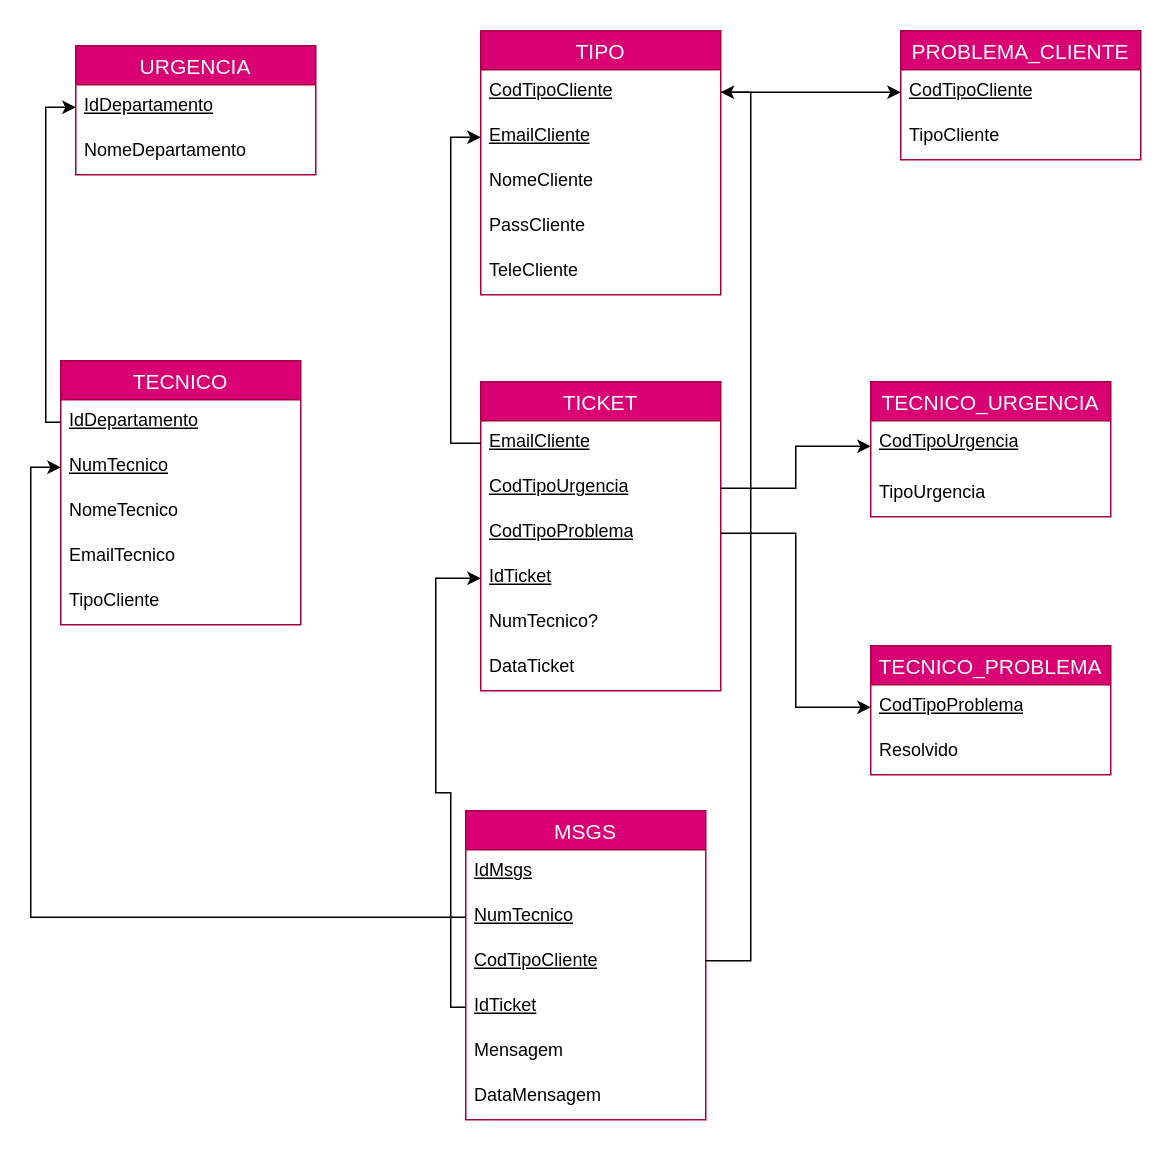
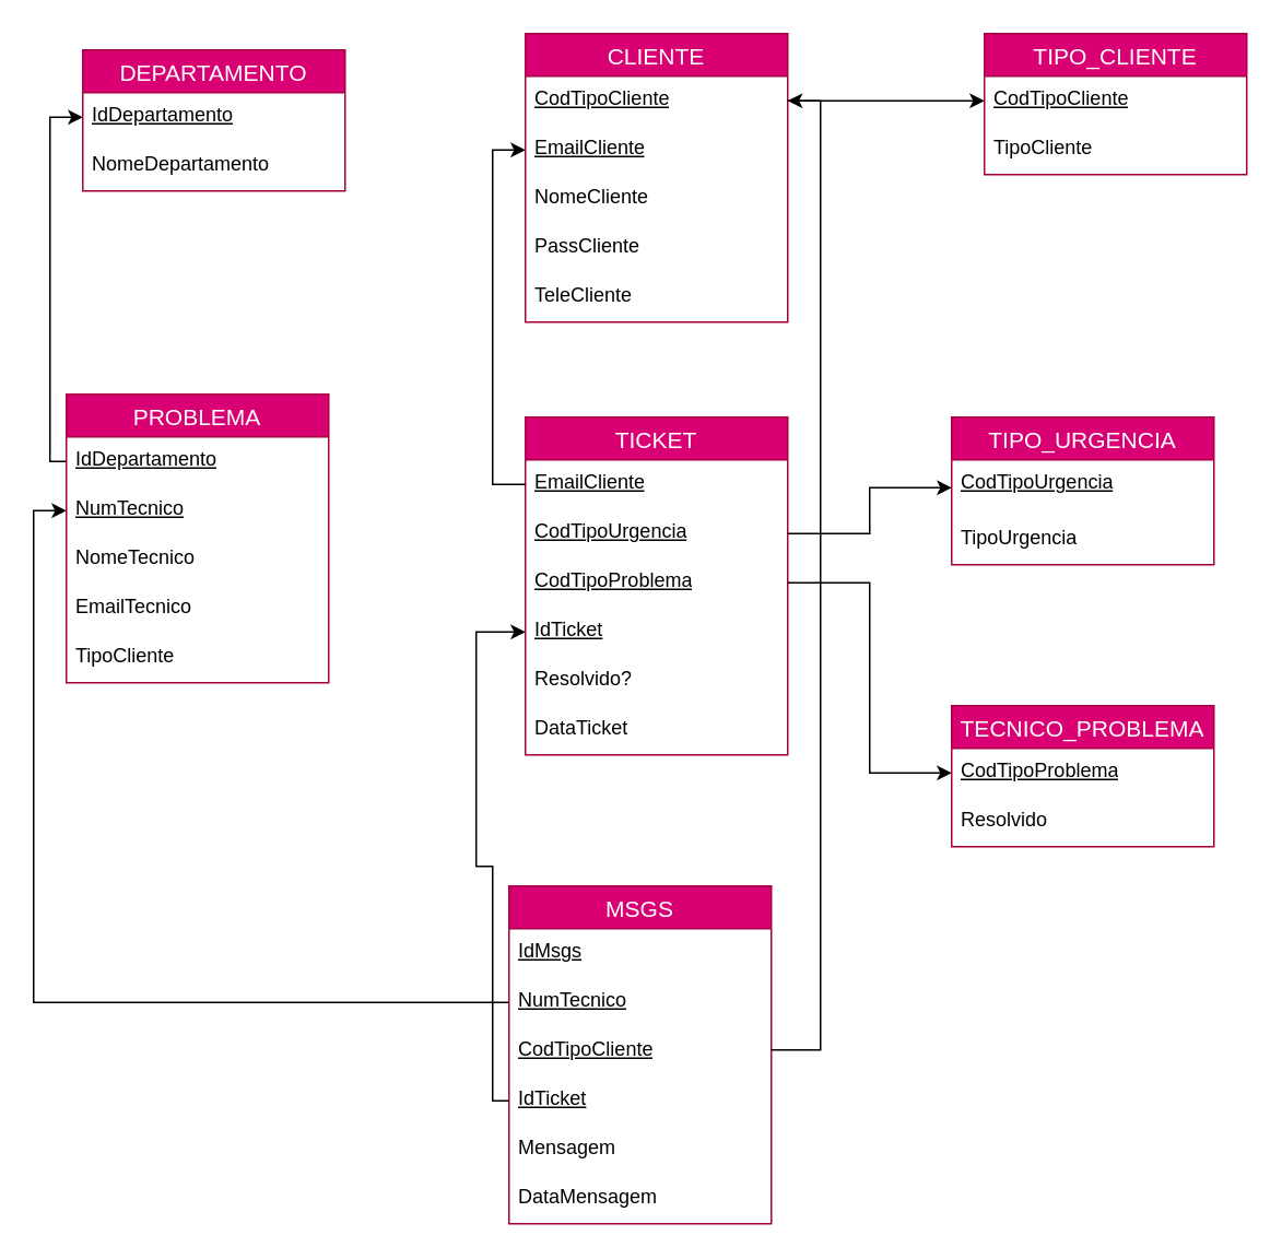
  <mxCell id="0" />
  <mxCell id="1" parent="0" />
- <mxCell id="2" value="URGENCIA" style="swimlane;fontStyle=0;childLayout=stackLayout;horizontal=1;startSize=26;horizontalStack=0;resizeParent=1;resizeParentMax=0;resizeLast=0;collapsible=1;marginBottom=0;align=center;fontSize=14;fillColor=#d80073;strokeColor=#A50040;fontColor=#ffffff;" parent="1" vertex="1"><mxGeometry x="50" y="30" width="160" height="86" as="geometry" /></mxCell>
+ <mxCell id="2" value="DEPARTAMENTO" style="swimlane;fontStyle=0;childLayout=stackLayout;horizontal=1;startSize=26;horizontalStack=0;resizeParent=1;resizeParentMax=0;resizeLast=0;collapsible=1;marginBottom=0;align=center;fontSize=14;fillColor=#d80073;strokeColor=#A50040;fontColor=#ffffff;" parent="1" vertex="1"><mxGeometry x="50" y="30" width="160" height="86" as="geometry" /></mxCell>
  <mxCell id="3" value="&lt;u style=&quot;text-align: center;&quot;&gt;IdDepartamento&lt;/u&gt;" style="text;fillColor=none;spacingLeft=4;spacingRight=4;overflow=hidden;rotatable=0;points=[[0,0.5],[1,0.5]];portConstraint=eastwest;fontSize=12;whiteSpace=wrap;html=1;" parent="2" vertex="1"><mxGeometry y="26" width="160" height="30" as="geometry" /></mxCell>
  <mxCell id="4" value="&lt;span style=&quot;text-align: center;&quot;&gt;NomeDepartamento&lt;/span&gt;" style="text;fillColor=none;spacingLeft=4;spacingRight=4;overflow=hidden;rotatable=0;points=[[0,0.5],[1,0.5]];portConstraint=eastwest;fontSize=12;whiteSpace=wrap;html=1;" parent="2" vertex="1"><mxGeometry y="56" width="160" height="30" as="geometry" /></mxCell>
- <mxCell id="5" value="TECNICO" style="swimlane;fontStyle=0;childLayout=stackLayout;horizontal=1;startSize=26;horizontalStack=0;resizeParent=1;resizeParentMax=0;resizeLast=0;collapsible=1;marginBottom=0;align=center;fontSize=14;fillColor=#d80073;strokeColor=#A50040;fontColor=#ffffff;" parent="1" vertex="1"><mxGeometry x="40" y="240" width="160" height="176" as="geometry"><mxRectangle x="70" y="300" width="100" height="30" as="alternateBounds" /></mxGeometry></mxCell>
+ <mxCell id="5" value="PROBLEMA" style="swimlane;fontStyle=0;childLayout=stackLayout;horizontal=1;startSize=26;horizontalStack=0;resizeParent=1;resizeParentMax=0;resizeLast=0;collapsible=1;marginBottom=0;align=center;fontSize=14;fillColor=#d80073;strokeColor=#A50040;fontColor=#ffffff;" parent="1" vertex="1"><mxGeometry x="40" y="240" width="160" height="176" as="geometry"><mxRectangle x="70" y="300" width="100" height="30" as="alternateBounds" /></mxGeometry></mxCell>
  <mxCell id="6" value="&lt;u style=&quot;text-align: center;&quot;&gt;IdDepartamento&lt;/u&gt;" style="text;spacingLeft=4;spacingRight=4;overflow=hidden;rotatable=0;points=[[0,0.5],[1,0.5]];portConstraint=eastwest;fontSize=12;whiteSpace=wrap;html=1;" parent="5" vertex="1"><mxGeometry y="26" width="160" height="30" as="geometry" /></mxCell>
  <mxCell id="7" value="&lt;u style=&quot;text-align: center;&quot;&gt;NumTecnico&lt;/u&gt;" style="text;strokeColor=none;fillColor=none;spacingLeft=4;spacingRight=4;overflow=hidden;rotatable=0;points=[[0,0.5],[1,0.5]];portConstraint=eastwest;fontSize=12;whiteSpace=wrap;html=1;" parent="5" vertex="1"><mxGeometry y="56" width="160" height="30" as="geometry" /></mxCell>
  <mxCell id="8" value="&lt;span style=&quot;text-align: center;&quot;&gt;NomeTecnico&lt;/span&gt;" style="text;strokeColor=none;fillColor=none;spacingLeft=4;spacingRight=4;overflow=hidden;rotatable=0;points=[[0,0.5],[1,0.5]];portConstraint=eastwest;fontSize=12;whiteSpace=wrap;html=1;" parent="5" vertex="1"><mxGeometry y="86" width="160" height="30" as="geometry" /></mxCell>
  <mxCell id="9" value="&lt;div style=&quot;text-align: center;&quot;&gt;&lt;span style=&quot;background-color: transparent;&quot;&gt;EmailTecnico&lt;/span&gt;&lt;/div&gt;" style="text;strokeColor=none;fillColor=none;spacingLeft=4;spacingRight=4;overflow=hidden;rotatable=0;points=[[0,0.5],[1,0.5]];portConstraint=eastwest;fontSize=12;whiteSpace=wrap;html=1;" parent="5" vertex="1"><mxGeometry y="116" width="160" height="30" as="geometry" /></mxCell>
  <mxCell id="10" value="&lt;div style=&quot;text-align: center;&quot;&gt;TipoCliente&lt;/div&gt;" style="text;strokeColor=none;fillColor=none;spacingLeft=4;spacingRight=4;overflow=hidden;rotatable=0;points=[[0,0.5],[1,0.5]];portConstraint=eastwest;fontSize=12;whiteSpace=wrap;html=1;" parent="5" vertex="1"><mxGeometry y="146" width="160" height="30" as="geometry" /></mxCell>
- <mxCell id="11" value="TIPO" style="swimlane;fontStyle=0;childLayout=stackLayout;horizontal=1;startSize=26;horizontalStack=0;resizeParent=1;resizeParentMax=0;resizeLast=0;collapsible=1;marginBottom=0;align=center;fontSize=14;fillColor=#d80073;strokeColor=#A50040;fontColor=#ffffff;" parent="1" vertex="1"><mxGeometry x="320" y="20" width="160" height="176" as="geometry"><mxRectangle x="300" y="170" width="100" height="30" as="alternateBounds" /></mxGeometry></mxCell>
+ <mxCell id="11" value="CLIENTE" style="swimlane;fontStyle=0;childLayout=stackLayout;horizontal=1;startSize=26;horizontalStack=0;resizeParent=1;resizeParentMax=0;resizeLast=0;collapsible=1;marginBottom=0;align=center;fontSize=14;fillColor=#d80073;strokeColor=#A50040;fontColor=#ffffff;" parent="1" vertex="1"><mxGeometry x="320" y="20" width="160" height="176" as="geometry"><mxRectangle x="300" y="170" width="100" height="30" as="alternateBounds" /></mxGeometry></mxCell>
  <mxCell id="12" value="&lt;u style=&quot;text-align: center;&quot;&gt;CodTipoCliente&lt;/u&gt;" style="text;spacingLeft=4;spacingRight=4;overflow=hidden;rotatable=0;points=[[0,0.5],[1,0.5]];portConstraint=eastwest;fontSize=12;whiteSpace=wrap;html=1;" parent="11" vertex="1"><mxGeometry y="26" width="160" height="30" as="geometry" /></mxCell>
  <mxCell id="13" value="&lt;u style=&quot;text-align: center;&quot;&gt;EmailCliente&lt;/u&gt;" style="text;strokeColor=none;fillColor=none;spacingLeft=4;spacingRight=4;overflow=hidden;rotatable=0;points=[[0,0.5],[1,0.5]];portConstraint=eastwest;fontSize=12;whiteSpace=wrap;html=1;" parent="11" vertex="1"><mxGeometry y="56" width="160" height="30" as="geometry" /></mxCell>
  <mxCell id="14" value="&lt;span style=&quot;text-align: center;&quot;&gt;NomeCliente&lt;/span&gt;" style="text;strokeColor=none;fillColor=none;spacingLeft=4;spacingRight=4;overflow=hidden;rotatable=0;points=[[0,0.5],[1,0.5]];portConstraint=eastwest;fontSize=12;whiteSpace=wrap;html=1;" parent="11" vertex="1"><mxGeometry y="86" width="160" height="30" as="geometry" /></mxCell>
  <mxCell id="15" value="&lt;div style=&quot;text-align: center;&quot;&gt;PassCliente&lt;/div&gt;" style="text;strokeColor=none;fillColor=none;spacingLeft=4;spacingRight=4;overflow=hidden;rotatable=0;points=[[0,0.5],[1,0.5]];portConstraint=eastwest;fontSize=12;whiteSpace=wrap;html=1;" parent="11" vertex="1"><mxGeometry y="116" width="160" height="30" as="geometry" /></mxCell>
  <mxCell id="16" value="&lt;div style=&quot;text-align: center;&quot;&gt;TeleCliente&lt;/div&gt;" style="text;strokeColor=none;fillColor=none;spacingLeft=4;spacingRight=4;overflow=hidden;rotatable=0;points=[[0,0.5],[1,0.5]];portConstraint=eastwest;fontSize=12;whiteSpace=wrap;html=1;" parent="11" vertex="1"><mxGeometry y="146" width="160" height="30" as="geometry" /></mxCell>
- <mxCell id="17" value="PROBLEMA_CLIENTE" style="swimlane;fontStyle=0;childLayout=stackLayout;horizontal=1;startSize=26;horizontalStack=0;resizeParent=1;resizeParentMax=0;resizeLast=0;collapsible=1;marginBottom=0;align=center;fontSize=14;fillColor=#d80073;strokeColor=#A50040;fontColor=#ffffff;" parent="1" vertex="1"><mxGeometry x="600" y="20" width="160" height="86" as="geometry"><mxRectangle x="300" y="170" width="100" height="30" as="alternateBounds" /></mxGeometry></mxCell>
+ <mxCell id="17" value="TIPO_CLIENTE" style="swimlane;fontStyle=0;childLayout=stackLayout;horizontal=1;startSize=26;horizontalStack=0;resizeParent=1;resizeParentMax=0;resizeLast=0;collapsible=1;marginBottom=0;align=center;fontSize=14;fillColor=#d80073;strokeColor=#A50040;fontColor=#ffffff;" parent="1" vertex="1"><mxGeometry x="600" y="20" width="160" height="86" as="geometry"><mxRectangle x="300" y="170" width="100" height="30" as="alternateBounds" /></mxGeometry></mxCell>
  <mxCell id="18" value="&lt;u style=&quot;text-align: center;&quot;&gt;CodTipoCliente&lt;/u&gt;" style="text;strokeColor=none;fillColor=none;spacingLeft=4;spacingRight=4;overflow=hidden;rotatable=0;points=[[0,0.5],[1,0.5]];portConstraint=eastwest;fontSize=12;whiteSpace=wrap;html=1;" parent="17" vertex="1"><mxGeometry y="26" width="160" height="30" as="geometry" /></mxCell>
  <mxCell id="19" value="&lt;span style=&quot;text-align: center;&quot;&gt;TipoCliente&lt;/span&gt;" style="text;strokeColor=none;fillColor=none;spacingLeft=4;spacingRight=4;overflow=hidden;rotatable=0;points=[[0,0.5],[1,0.5]];portConstraint=eastwest;fontSize=12;whiteSpace=wrap;html=1;" parent="17" vertex="1"><mxGeometry y="56" width="160" height="30" as="geometry" /></mxCell>
  <mxCell id="20" value="TICKET" style="swimlane;fontStyle=0;childLayout=stackLayout;horizontal=1;startSize=26;horizontalStack=0;resizeParent=1;resizeParentMax=0;resizeLast=0;collapsible=1;marginBottom=0;align=center;fontSize=14;fillColor=#d80073;strokeColor=#A50040;fontColor=#ffffff;" parent="1" vertex="1"><mxGeometry x="320" y="254" width="160" height="206" as="geometry"><mxRectangle x="300" y="170" width="100" height="30" as="alternateBounds" /></mxGeometry></mxCell>
  <mxCell id="21" value="&lt;u style=&quot;text-align: center;&quot;&gt;EmailCliente&lt;/u&gt;" style="text;strokeColor=none;fillColor=none;spacingLeft=4;spacingRight=4;overflow=hidden;rotatable=0;points=[[0,0.5],[1,0.5]];portConstraint=eastwest;fontSize=12;whiteSpace=wrap;html=1;" parent="20" vertex="1"><mxGeometry y="26" width="160" height="30" as="geometry" /></mxCell>
  <mxCell id="22" value="&lt;u style=&quot;text-align: center;&quot;&gt;CodTipoUrgencia&lt;/u&gt;" style="text;strokeColor=none;fillColor=none;spacingLeft=4;spacingRight=4;overflow=hidden;rotatable=0;points=[[0,0.5],[1,0.5]];portConstraint=eastwest;fontSize=12;whiteSpace=wrap;html=1;" parent="20" vertex="1"><mxGeometry y="56" width="160" height="30" as="geometry" /></mxCell>
  <mxCell id="23" value="&lt;u style=&quot;text-align: center;&quot;&gt;CodTipoProblema&lt;/u&gt;" style="text;strokeColor=none;fillColor=none;spacingLeft=4;spacingRight=4;overflow=hidden;rotatable=0;points=[[0,0.5],[1,0.5]];portConstraint=eastwest;fontSize=12;whiteSpace=wrap;html=1;" parent="20" vertex="1"><mxGeometry y="86" width="160" height="30" as="geometry" /></mxCell>
  <mxCell id="24" value="&lt;u style=&quot;text-align: center;&quot;&gt;IdTicket&lt;/u&gt;" style="text;strokeColor=none;fillColor=none;spacingLeft=4;spacingRight=4;overflow=hidden;rotatable=0;points=[[0,0.5],[1,0.5]];portConstraint=eastwest;fontSize=12;whiteSpace=wrap;html=1;" parent="20" vertex="1"><mxGeometry y="116" width="160" height="30" as="geometry" /></mxCell>
- <mxCell id="25" value="&lt;span style=&quot;text-align: center;&quot;&gt;NumTecnico?&lt;/span&gt;" style="text;strokeColor=none;fillColor=none;spacingLeft=4;spacingRight=4;overflow=hidden;rotatable=0;points=[[0,0.5],[1,0.5]];portConstraint=eastwest;fontSize=12;whiteSpace=wrap;html=1;" parent="20" vertex="1"><mxGeometry y="146" width="160" height="30" as="geometry" /></mxCell>
+ <mxCell id="25" value="&lt;span style=&quot;text-align: center;&quot;&gt;Resolvido?&lt;/span&gt;" style="text;strokeColor=none;fillColor=none;spacingLeft=4;spacingRight=4;overflow=hidden;rotatable=0;points=[[0,0.5],[1,0.5]];portConstraint=eastwest;fontSize=12;whiteSpace=wrap;html=1;" parent="20" vertex="1"><mxGeometry y="146" width="160" height="30" as="geometry" /></mxCell>
  <mxCell id="26" value="&lt;div style=&quot;text-align: center;&quot;&gt;DataTicket&lt;/div&gt;" style="text;strokeColor=none;fillColor=none;spacingLeft=4;spacingRight=4;overflow=hidden;rotatable=0;points=[[0,0.5],[1,0.5]];portConstraint=eastwest;fontSize=12;whiteSpace=wrap;html=1;" parent="20" vertex="1"><mxGeometry y="176" width="160" height="30" as="geometry" /></mxCell>
- <mxCell id="27" value="TECNICO_URGENCIA" style="swimlane;fontStyle=0;childLayout=stackLayout;horizontal=1;startSize=26;horizontalStack=0;resizeParent=1;resizeParentMax=0;resizeLast=0;collapsible=1;marginBottom=0;align=center;fontSize=14;fillColor=#d80073;strokeColor=#A50040;fontColor=#ffffff;" parent="1" vertex="1"><mxGeometry x="580" y="254" width="160" height="90" as="geometry"><mxRectangle x="300" y="170" width="100" height="30" as="alternateBounds" /></mxGeometry></mxCell>
+ <mxCell id="27" value="TIPO_URGENCIA" style="swimlane;fontStyle=0;childLayout=stackLayout;horizontal=1;startSize=26;horizontalStack=0;resizeParent=1;resizeParentMax=0;resizeLast=0;collapsible=1;marginBottom=0;align=center;fontSize=14;fillColor=#d80073;strokeColor=#A50040;fontColor=#ffffff;" parent="1" vertex="1"><mxGeometry x="580" y="254" width="160" height="90" as="geometry"><mxRectangle x="300" y="170" width="100" height="30" as="alternateBounds" /></mxGeometry></mxCell>
  <mxCell id="28" value="&lt;u style=&quot;text-align: center;&quot;&gt;CodTipoUrgencia&lt;/u&gt;" style="text;strokeColor=none;fillColor=none;spacingLeft=4;spacingRight=4;overflow=hidden;rotatable=0;points=[[0,0.5],[1,0.5]];portConstraint=eastwest;fontSize=12;whiteSpace=wrap;html=1;" parent="27" vertex="1"><mxGeometry y="26" width="160" height="34" as="geometry" /></mxCell>
  <mxCell id="29" value="&lt;span style=&quot;text-align: center;&quot;&gt;TipoUrgencia&lt;/span&gt;" style="text;strokeColor=none;fillColor=none;spacingLeft=4;spacingRight=4;overflow=hidden;rotatable=0;points=[[0,0.5],[1,0.5]];portConstraint=eastwest;fontSize=12;whiteSpace=wrap;html=1;" parent="27" vertex="1"><mxGeometry y="60" width="160" height="30" as="geometry" /></mxCell>
  <mxCell id="30" value="TECNICO_PROBLEMA" style="swimlane;fontStyle=0;childLayout=stackLayout;horizontal=1;startSize=26;horizontalStack=0;resizeParent=1;resizeParentMax=0;resizeLast=0;collapsible=1;marginBottom=0;align=center;fontSize=14;fillColor=#d80073;strokeColor=#A50040;fontColor=#ffffff;" parent="1" vertex="1"><mxGeometry x="580" y="430" width="160" height="86" as="geometry"><mxRectangle x="300" y="170" width="100" height="30" as="alternateBounds" /></mxGeometry></mxCell>
  <mxCell id="31" value="&lt;u style=&quot;text-align: center;&quot;&gt;CodTipoProblema&lt;/u&gt;" style="text;strokeColor=none;fillColor=none;spacingLeft=4;spacingRight=4;overflow=hidden;rotatable=0;points=[[0,0.5],[1,0.5]];portConstraint=eastwest;fontSize=12;whiteSpace=wrap;html=1;" parent="30" vertex="1"><mxGeometry y="26" width="160" height="30" as="geometry" /></mxCell>
  <mxCell id="32" value="&lt;span style=&quot;text-align: center;&quot;&gt;Resolvido&lt;/span&gt;" style="text;strokeColor=none;fillColor=none;spacingLeft=4;spacingRight=4;overflow=hidden;rotatable=0;points=[[0,0.5],[1,0.5]];portConstraint=eastwest;fontSize=12;whiteSpace=wrap;html=1;" parent="30" vertex="1"><mxGeometry y="56" width="160" height="30" as="geometry" /></mxCell>
  <mxCell id="33" value="MSGS" style="swimlane;fontStyle=0;childLayout=stackLayout;horizontal=1;startSize=26;horizontalStack=0;resizeParent=1;resizeParentMax=0;resizeLast=0;collapsible=1;marginBottom=0;align=center;fontSize=14;fillColor=#d80073;strokeColor=#A50040;fontColor=#ffffff;" parent="1" vertex="1"><mxGeometry x="310" y="540" width="160" height="206" as="geometry"><mxRectangle x="300" y="170" width="100" height="30" as="alternateBounds" /></mxGeometry></mxCell>
  <mxCell id="34" value="&lt;span style=&quot;text-align: center;&quot;&gt;&lt;u&gt;IdMsgs&lt;/u&gt;&lt;/span&gt;" style="text;strokeColor=none;fillColor=none;spacingLeft=4;spacingRight=4;overflow=hidden;rotatable=0;points=[[0,0.5],[1,0.5]];portConstraint=eastwest;fontSize=12;whiteSpace=wrap;html=1;" parent="33" vertex="1"><mxGeometry y="26" width="160" height="30" as="geometry" /></mxCell>
  <mxCell id="35" value="&lt;u style=&quot;text-align: center;&quot;&gt;NumTecnico&lt;/u&gt;" style="text;strokeColor=none;fillColor=none;spacingLeft=4;spacingRight=4;overflow=hidden;rotatable=0;points=[[0,0.5],[1,0.5]];portConstraint=eastwest;fontSize=12;whiteSpace=wrap;html=1;" parent="33" vertex="1"><mxGeometry y="56" width="160" height="30" as="geometry" /></mxCell>
  <mxCell id="36" value="&lt;u style=&quot;text-align: center;&quot;&gt;CodTipoCliente&lt;/u&gt;" style="text;strokeColor=none;fillColor=none;spacingLeft=4;spacingRight=4;overflow=hidden;rotatable=0;points=[[0,0.5],[1,0.5]];portConstraint=eastwest;fontSize=12;whiteSpace=wrap;html=1;" parent="33" vertex="1"><mxGeometry y="86" width="160" height="30" as="geometry" /></mxCell>
  <mxCell id="37" value="&lt;u style=&quot;text-align: center;&quot;&gt;IdTicket&lt;/u&gt;" style="text;strokeColor=none;fillColor=none;spacingLeft=4;spacingRight=4;overflow=hidden;rotatable=0;points=[[0,0.5],[1,0.5]];portConstraint=eastwest;fontSize=12;whiteSpace=wrap;html=1;" parent="33" vertex="1"><mxGeometry y="116" width="160" height="30" as="geometry" /></mxCell>
  <mxCell id="38" value="&lt;span style=&quot;text-align: center;&quot;&gt;Mensagem&lt;/span&gt;" style="text;strokeColor=none;fillColor=none;spacingLeft=4;spacingRight=4;overflow=hidden;rotatable=0;points=[[0,0.5],[1,0.5]];portConstraint=eastwest;fontSize=12;whiteSpace=wrap;html=1;" parent="33" vertex="1"><mxGeometry y="146" width="160" height="30" as="geometry" /></mxCell>
  <mxCell id="39" value="&lt;span style=&quot;text-align: center;&quot;&gt;DataMensagem&lt;/span&gt;" style="text;strokeColor=none;fillColor=none;spacingLeft=4;spacingRight=4;overflow=hidden;rotatable=0;points=[[0,0.5],[1,0.5]];portConstraint=eastwest;fontSize=12;whiteSpace=wrap;html=1;" parent="33" vertex="1"><mxGeometry y="176" width="160" height="30" as="geometry" /></mxCell>
  <mxCell id="40" style="edgeStyle=orthogonalEdgeStyle;rounded=0;orthogonalLoop=1;jettySize=auto;html=1;entryX=0;entryY=0.5;entryDx=0;entryDy=0;fontFamily=Helvetica;fontSize=14;fontColor=default;fontStyle=0;horizontal=1;" parent="1" source="6" target="3" edge="1"><mxGeometry relative="1" as="geometry"><Array as="points"><mxPoint x="30" y="71" /></Array></mxGeometry></mxCell>
  <mxCell id="41" style="edgeStyle=orthogonalEdgeStyle;rounded=0;orthogonalLoop=1;jettySize=auto;html=1;fontFamily=Helvetica;fontSize=14;fontColor=default;fontStyle=0;horizontal=1;" parent="1" source="12" target="18" edge="1"><mxGeometry relative="1" as="geometry" /></mxCell>
  <mxCell id="42" style="edgeStyle=orthogonalEdgeStyle;rounded=0;orthogonalLoop=1;jettySize=auto;html=1;entryX=0;entryY=0.5;entryDx=0;entryDy=0;fontFamily=Helvetica;fontSize=14;fontColor=default;fontStyle=0;horizontal=1;" parent="1" source="21" target="13" edge="1"><mxGeometry relative="1" as="geometry" /></mxCell>
  <mxCell id="43" style="edgeStyle=orthogonalEdgeStyle;rounded=0;orthogonalLoop=1;jettySize=auto;html=1;fontFamily=Helvetica;fontSize=14;fontColor=default;fontStyle=0;horizontal=1;" parent="1" source="22" target="28" edge="1"><mxGeometry relative="1" as="geometry" /></mxCell>
  <mxCell id="44" style="edgeStyle=orthogonalEdgeStyle;rounded=0;orthogonalLoop=1;jettySize=auto;html=1;fontFamily=Helvetica;fontSize=14;fontColor=default;fontStyle=0;horizontal=1;" parent="1" source="23" target="31" edge="1"><mxGeometry relative="1" as="geometry" /></mxCell>
  <mxCell id="45" style="edgeStyle=orthogonalEdgeStyle;rounded=0;orthogonalLoop=1;jettySize=auto;html=1;" parent="1" source="35" target="7" edge="1"><mxGeometry relative="1" as="geometry"><Array as="points"><mxPoint x="20" y="611" /><mxPoint x="20" y="311" /></Array></mxGeometry></mxCell>
  <mxCell id="46" style="edgeStyle=orthogonalEdgeStyle;rounded=0;orthogonalLoop=1;jettySize=auto;html=1;" parent="1" source="36" target="12" edge="1"><mxGeometry relative="1" as="geometry"><Array as="points"><mxPoint x="500" y="640" /><mxPoint x="500" y="61" /></Array></mxGeometry></mxCell>
  <mxCell id="47" style="edgeStyle=orthogonalEdgeStyle;rounded=0;orthogonalLoop=1;jettySize=auto;html=1;" parent="1" source="37" target="24" edge="1"><mxGeometry relative="1" as="geometry"><Array as="points"><mxPoint x="300" y="671" /><mxPoint x="300" y="528" /><mxPoint x="290" y="528" /><mxPoint x="290" y="385" /></Array></mxGeometry></mxCell>
